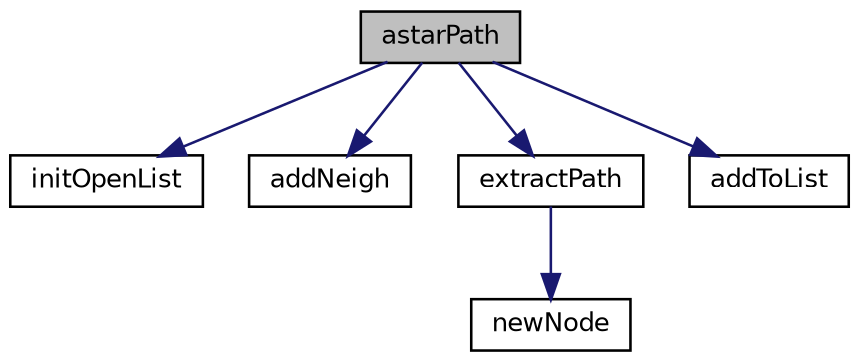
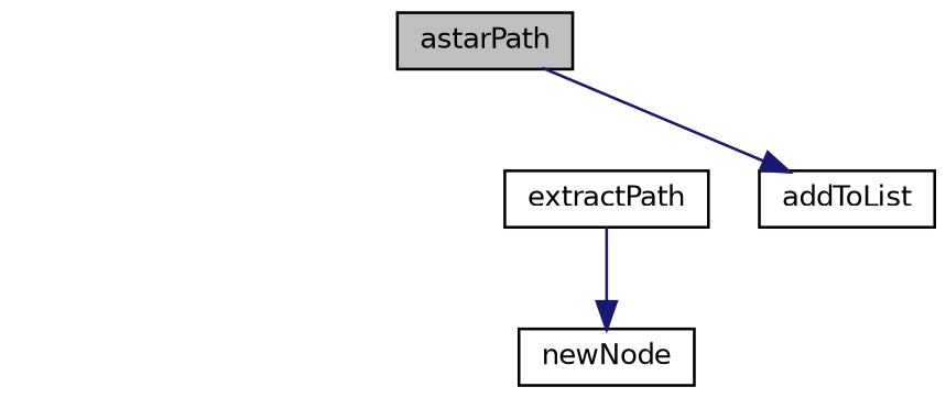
  digraph {
    rankdir=TB
    node [color=black fillcolor=white fontname=Helvetica fontsize=10 shape=record style=filled]
    edge [color=midnightblue fontname=Helvetica fontsize=10 labelfontname=Helvetica labelfontsize=10 style=solid]
    n1 [fillcolor=grey75 fontcolor=black height=0.2 label=astarPath width=0.4]
-   n2 [height=0.2 label=initOpenList width=0.4]
-   n3 [height=0.2 label=addNeigh width=0.4]
    n4 [height=0.2 label=extractPath width=0.4]
    n5 [height=0.2 label=addToList width=0.4]
    n6 [height=0.2 label=newNode width=0.4]
-   n1 -> n2
-   n1 -> n3
-   n1 -> n4
    n1 -> n5
    n4 -> n6
  }
